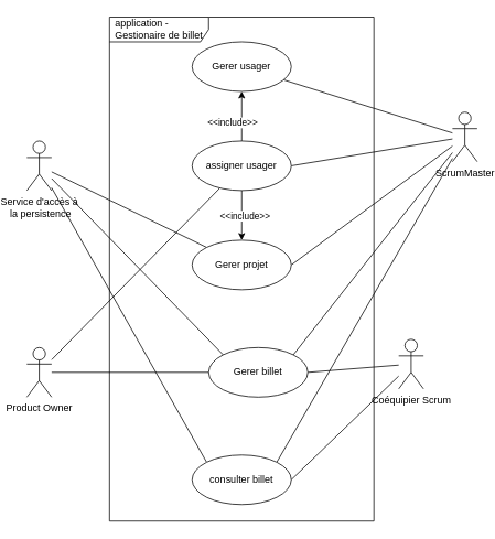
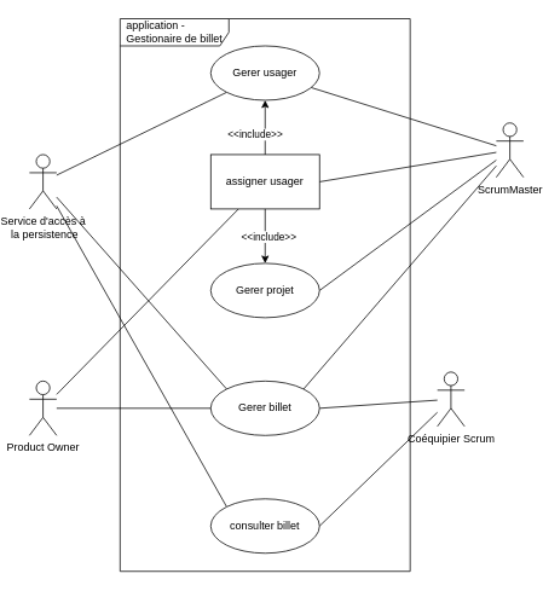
  <mxCell id="0" />
  <mxCell id="1" parent="0" />
  <mxCell id="2" style="edgeStyle=none;rounded=0;orthogonalLoop=1;jettySize=auto;html=1;endArrow=none;endFill=0;" edge="1" parent="1" source="4" target="22"><mxGeometry relative="1" as="geometry" /></mxCell>
  <mxCell id="3" style="edgeStyle=none;rounded=0;orthogonalLoop=1;jettySize=auto;html=1;entryX=0;entryY=0.5;entryDx=0;entryDy=0;endArrow=none;endFill=0;" edge="1" parent="1" source="4" target="21"><mxGeometry relative="1" as="geometry" /></mxCell>
  <mxCell id="4" value="Product Owner" style="shape=umlActor;verticalLabelPosition=bottom;verticalAlign=top;html=1;outlineConnect=0;" vertex="1" parent="1"><mxGeometry x="20" y="420" width="30" height="60" as="geometry" /></mxCell>
  <mxCell id="5" style="rounded=0;orthogonalLoop=1;jettySize=auto;html=1;endArrow=none;endFill=0;" edge="1" parent="1" source="10" target="20"><mxGeometry relative="1" as="geometry" /></mxCell>
  <mxCell id="6" style="edgeStyle=none;rounded=0;orthogonalLoop=1;jettySize=auto;html=1;entryX=1;entryY=0.5;entryDx=0;entryDy=0;endArrow=none;endFill=0;" edge="1" parent="1" source="10" target="23"><mxGeometry relative="1" as="geometry" /></mxCell>
  <mxCell id="7" style="edgeStyle=none;rounded=0;orthogonalLoop=1;jettySize=auto;html=1;entryX=1;entryY=0.5;entryDx=0;entryDy=0;endArrow=none;endFill=0;" edge="1" parent="1" source="10" target="22"><mxGeometry relative="1" as="geometry" /></mxCell>
  <mxCell id="8" style="edgeStyle=none;rounded=0;orthogonalLoop=1;jettySize=auto;html=1;entryX=1;entryY=0;entryDx=0;entryDy=0;endArrow=none;endFill=0;" edge="1" parent="1" source="10" target="21"><mxGeometry relative="1" as="geometry" /></mxCell>
- <mxCell id="9" style="edgeStyle=none;rounded=0;orthogonalLoop=1;jettySize=auto;html=1;entryX=1;entryY=0;entryDx=0;entryDy=0;endArrow=none;endFill=0;" edge="1" parent="1" source="10" target="28"><mxGeometry relative="1" as="geometry" /></mxCell>
  <mxCell id="10" value="ScrumMaster" style="shape=umlActor;verticalLabelPosition=bottom;verticalAlign=top;html=1;outlineConnect=0;" vertex="1" parent="1"><mxGeometry x="535" y="135" width="30" height="60" as="geometry" /></mxCell>
  <mxCell id="11" style="edgeStyle=none;rounded=0;orthogonalLoop=1;jettySize=auto;html=1;entryX=1;entryY=0.5;entryDx=0;entryDy=0;endArrow=none;endFill=0;" edge="1" parent="1" source="13" target="21"><mxGeometry relative="1" as="geometry" /></mxCell>
  <mxCell id="12" style="edgeStyle=none;rounded=0;orthogonalLoop=1;jettySize=auto;html=1;entryX=1;entryY=0.5;entryDx=0;entryDy=0;endArrow=none;endFill=0;" edge="1" parent="1" source="13" target="28"><mxGeometry relative="1" as="geometry" /></mxCell>
  <mxCell id="13" value="Coéquipier Scrum" style="shape=umlActor;verticalLabelPosition=bottom;verticalAlign=top;html=1;outlineConnect=0;" vertex="1" parent="1"><mxGeometry x="470" y="410" width="30" height="60" as="geometry" /></mxCell>
- <mxCell id="15" style="edgeStyle=none;rounded=0;orthogonalLoop=1;jettySize=auto;html=1;entryX=0;entryY=0;entryDx=0;entryDy=0;endArrow=none;endFill=0;" edge="1" parent="1" source="18" target="23"><mxGeometry relative="1" as="geometry" /></mxCell>
+ <mxCell id="14" style="edgeStyle=none;rounded=0;orthogonalLoop=1;jettySize=auto;html=1;entryX=0;entryY=1;entryDx=0;entryDy=0;endArrow=none;endFill=0;" edge="1" parent="1" source="18" target="20"><mxGeometry relative="1" as="geometry" /></mxCell>
  <mxCell id="16" style="edgeStyle=none;rounded=0;orthogonalLoop=1;jettySize=auto;html=1;entryX=0;entryY=0;entryDx=0;entryDy=0;endArrow=none;endFill=0;" edge="1" parent="1" source="18" target="21"><mxGeometry relative="1" as="geometry" /></mxCell>
  <mxCell id="17" style="edgeStyle=none;rounded=0;orthogonalLoop=1;jettySize=auto;html=1;entryX=0;entryY=0;entryDx=0;entryDy=0;endArrow=none;endFill=0;" edge="1" parent="1" source="18" target="28"><mxGeometry relative="1" as="geometry" /></mxCell>
  <mxCell id="18" value="Service d'accès à&lt;br&gt;&amp;nbsp;la persistence" style="shape=umlActor;verticalLabelPosition=bottom;verticalAlign=top;html=1;outlineConnect=0;" vertex="1" parent="1"><mxGeometry x="20" y="170" width="30" height="60" as="geometry" /></mxCell>
  <mxCell id="19" value="application - Gestionaire de billet" style="shape=umlFrame;whiteSpace=wrap;html=1;width=120;height=30;boundedLbl=1;verticalAlign=middle;align=left;spacingLeft=5;" vertex="1" parent="1"><mxGeometry x="120" y="20" width="320" height="610" as="geometry" /></mxCell>
  <mxCell id="20" value="Gerer usager" style="ellipse;whiteSpace=wrap;html=1;" vertex="1" parent="1"><mxGeometry x="220" y="50" width="120" height="60" as="geometry" /></mxCell>
- <mxCell id="21" value="Gerer billet" style="ellipse;whiteSpace=wrap;html=1;" vertex="1" parent="1"><mxGeometry x="240" y="420" width="120" height="60" as="geometry" /></mxCell>
- <mxCell id="22" value="assigner usager" style="ellipse;whiteSpace=wrap;html=1;" vertex="1" parent="1"><mxGeometry x="220" y="170" width="120" height="60" as="geometry" /></mxCell>
+ <mxCell id="21" value="Gerer billet" style="ellipse;whiteSpace=wrap;html=1;" vertex="1" parent="1"><mxGeometry x="220" y="420" width="120" height="60" as="geometry" /></mxCell>
+ <mxCell id="22" value="assigner usager" style="whiteSpace=wrap;html=1;rounded=0;" vertex="1" parent="1"><mxGeometry x="220" y="170" width="120" height="60" as="geometry" /></mxCell>
  <mxCell id="23" value="Gerer projet" style="ellipse;whiteSpace=wrap;html=1;" vertex="1" parent="1"><mxGeometry x="220" y="290" width="120" height="60" as="geometry" /></mxCell>
  <mxCell id="24" value="" style="endArrow=classic;html=1;rounded=0;exitX=0.5;exitY=0;exitDx=0;exitDy=0;entryX=0.5;entryY=1;entryDx=0;entryDy=0;" edge="1" parent="1" source="22" target="20"><mxGeometry width="50" height="50" relative="1" as="geometry"><mxPoint x="360" y="120" as="sourcePoint" /><mxPoint x="410" y="70" as="targetPoint" /></mxGeometry></mxCell>
  <mxCell id="25" value="&amp;lt;&amp;lt;include&amp;gt;&amp;gt;" style="edgeLabel;html=1;align=center;verticalAlign=middle;resizable=0;points=[];" vertex="1" connectable="0" parent="24"><mxGeometry x="-0.373" relative="1" as="geometry"><mxPoint x="-12" y="-4" as="offset" /></mxGeometry></mxCell>
  <mxCell id="26" value="" style="endArrow=classic;html=1;rounded=0;exitX=0.5;exitY=1;exitDx=0;exitDy=0;entryX=0.5;entryY=0;entryDx=0;entryDy=0;" edge="1" parent="1" source="22" target="23"><mxGeometry width="50" height="50" relative="1" as="geometry"><mxPoint x="190" y="230" as="sourcePoint" /><mxPoint x="240" y="180" as="targetPoint" /></mxGeometry></mxCell>
  <mxCell id="27" value="&amp;lt;&amp;lt;include&amp;gt;&amp;gt;" style="edgeLabel;html=1;align=center;verticalAlign=middle;resizable=0;points=[];" vertex="1" connectable="0" parent="26"><mxGeometry x="-0.373" relative="1" as="geometry"><mxPoint x="3" y="11" as="offset" /></mxGeometry></mxCell>
  <mxCell id="28" value="consulter billet" style="ellipse;whiteSpace=wrap;html=1;" vertex="1" parent="1"><mxGeometry x="220" y="550" width="120" height="60" as="geometry" /></mxCell>
